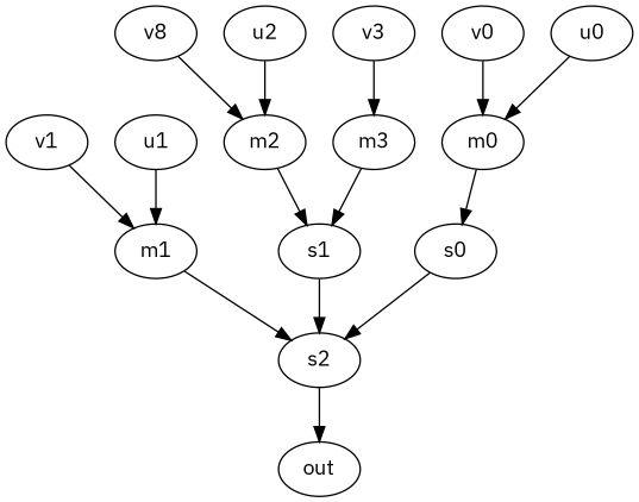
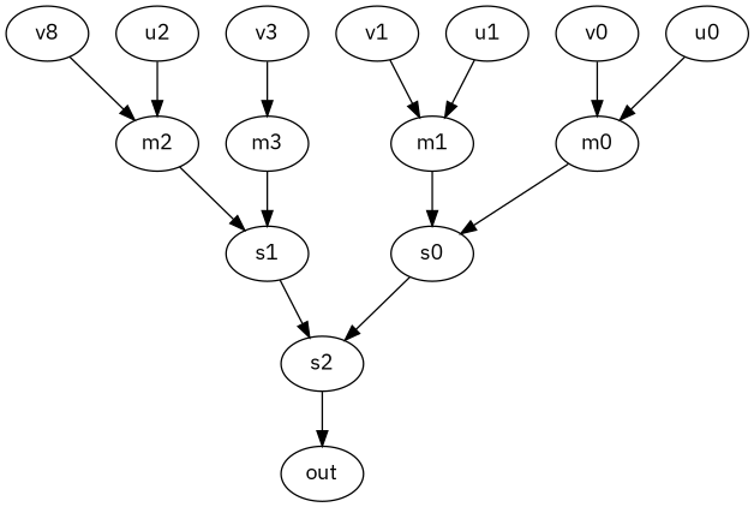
  digraph {
    fontname="IBM Plex Sans"
    node [fontname="IBM Plex Sans" opcode=mul]
    edge [fontname="IBM Plex Sans" operand=0]
    m0
    v0 [opcode=load]
    s0 [opcode=add]
    m1
    v1 [opcode=load]
    n6 [label=v8 opcode=load]
    m2
    s1 [opcode=add]
    m3
    v3 [opcode=load]
    u0 [opcode=const]
    u1 [opcode=const]
    u2 [opcode=const]
    out [opcode=store]
    s2 [opcode=add]
    m0 -> s0
    v0 -> m0
    s0 -> s2
-   m1 -> s2 [operand=1]
+   m1 -> s0 [operand=1]
    v1 -> m1
    n6 -> m2
    m2 -> s1
    s1 -> s2 [operand=1]
    m3 -> s1 [operand=1]
    v3 -> m3
    u0 -> m0 [operand=1]
    u1 -> m1 [operand=1]
    u2 -> m2 [operand=1]
    s2 -> out
  }
